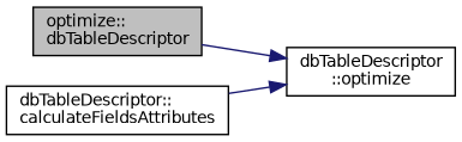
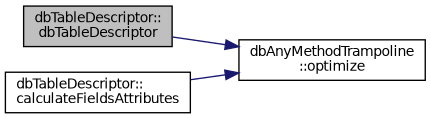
  digraph {
    rankdir=LR
    node [color=black fillcolor=white fontname=Helvetica fontsize=10 shape=record style=filled]
    edge [color=midnightblue fontname=Helvetica fontsize=10 labelfontname=Helvetica labelfontsize=10 style=solid]
-   n1 [fillcolor=grey75 fontcolor=black height=0.2 label="optimize::\ldbTableDescriptor" width=0.4]
-   n2 [height=0.2 label="dbTableDescriptor\l::optimize" width=0.4]
+   n1 [fillcolor=grey75 fontcolor=black height=0.2 label="dbTableDescriptor::\ldbTableDescriptor" width=0.4]
+   n2 [height=0.2 label="dbAnyMethodTrampoline\l::optimize" width=0.4]
    n3 [height=0.2 label="dbTableDescriptor::\lcalculateFieldsAttributes" width=0.4]
    n1 -> n2
    n3 -> n2
  }
